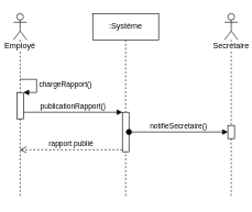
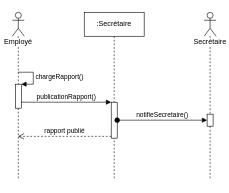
  <mxCell id="0" />
  <mxCell id="1" parent="0" />
  <mxCell id="2" value="Employé" style="shape=umlLifeline;participant=umlActor;perimeter=lifelinePerimeter;whiteSpace=wrap;html=1;container=1;collapsible=0;recursiveResize=0;verticalAlign=top;spacingTop=36;labelBackgroundColor=#ffffff;outlineConnect=0;" vertex="1" parent="1"><mxGeometry x="20" y="20" width="20" height="280" as="geometry" /></mxCell>
  <mxCell id="3" value="" style="html=1;points=[];perimeter=orthogonalPerimeter;" vertex="1" parent="2"><mxGeometry x="5" y="120" width="10" height="40" as="geometry" /></mxCell>
  <mxCell id="4" value="chargeRapport()" style="edgeStyle=orthogonalEdgeStyle;html=1;align=left;spacingLeft=2;endArrow=block;rounded=0;entryX=1;entryY=0;" edge="1" target="3" parent="2" source="2"><mxGeometry relative="1" as="geometry"><mxPoint x="10" y="120" as="sourcePoint" /><Array as="points"><mxPoint x="35" y="100" /><mxPoint x="35" y="120" /></Array></mxGeometry></mxCell>
- <mxCell id="5" value=":Système" style="shape=umlLifeline;perimeter=lifelinePerimeter;whiteSpace=wrap;html=1;container=1;collapsible=0;recursiveResize=0;outlineConnect=0;" vertex="1" parent="1"><mxGeometry x="140" y="20" width="100" height="280" as="geometry" /></mxCell>
+ <mxCell id="5" value=":Secrétaire" style="shape=umlLifeline;perimeter=lifelinePerimeter;whiteSpace=wrap;html=1;container=1;collapsible=0;recursiveResize=0;outlineConnect=0;" vertex="1" parent="1"><mxGeometry x="140" y="20" width="100" height="280" as="geometry" /></mxCell>
  <mxCell id="6" value="" style="html=1;points=[];perimeter=orthogonalPerimeter;" vertex="1" parent="5"><mxGeometry x="45" y="150" width="10" height="60" as="geometry" /></mxCell>
  <mxCell id="7" value="publicationRapport()" style="html=1;verticalAlign=bottom;endArrow=block;entryX=0;entryY=0;" edge="1" target="6" parent="1" source="3"><mxGeometry relative="1" as="geometry"><mxPoint x="155" y="170" as="sourcePoint" /></mxGeometry></mxCell>
  <mxCell id="8" value="rapport publié" style="html=1;verticalAlign=bottom;endArrow=open;dashed=1;endSize=8;exitX=0;exitY=0.95;" edge="1" source="6" parent="1" target="2"><mxGeometry relative="1" as="geometry"><mxPoint x="155" y="246" as="targetPoint" /></mxGeometry></mxCell>
  <mxCell id="9" value="Secrétaire&lt;br&gt;" style="shape=umlLifeline;participant=umlActor;perimeter=lifelinePerimeter;whiteSpace=wrap;html=1;container=1;collapsible=0;recursiveResize=0;verticalAlign=top;spacingTop=36;labelBackgroundColor=#ffffff;outlineConnect=0;" vertex="1" parent="1"><mxGeometry x="340" y="20" width="20" height="280" as="geometry" /></mxCell>
  <mxCell id="10" value="" style="html=1;points=[];perimeter=orthogonalPerimeter;" vertex="1" parent="9"><mxGeometry x="5" y="170" width="10" height="20" as="geometry" /></mxCell>
  <mxCell id="11" value="notifieSecretaire()" style="html=1;verticalAlign=bottom;startArrow=oval;endArrow=block;startSize=8;" edge="1" target="10" parent="1" source="6"><mxGeometry relative="1" as="geometry"><mxPoint x="285" y="190" as="sourcePoint" /></mxGeometry></mxCell>
